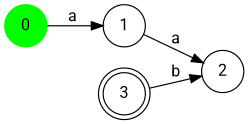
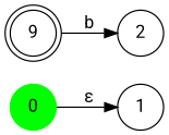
  digraph {
    fontname=Roboto
    rankdir=LR
    node [fontname=Roboto shape=circle]
    edge [fontname=Roboto]
    0 [color=green style=filled]
    1
    2
-   3 [shape=doublecircle]
-   0 -> 1 [label=a]
-   1 -> 2 [label=a]
+   3 [shape=doublecircle label=9]
+   0 -> 1 [label="ε"]
    3 -> 2 [label=b]
  }
